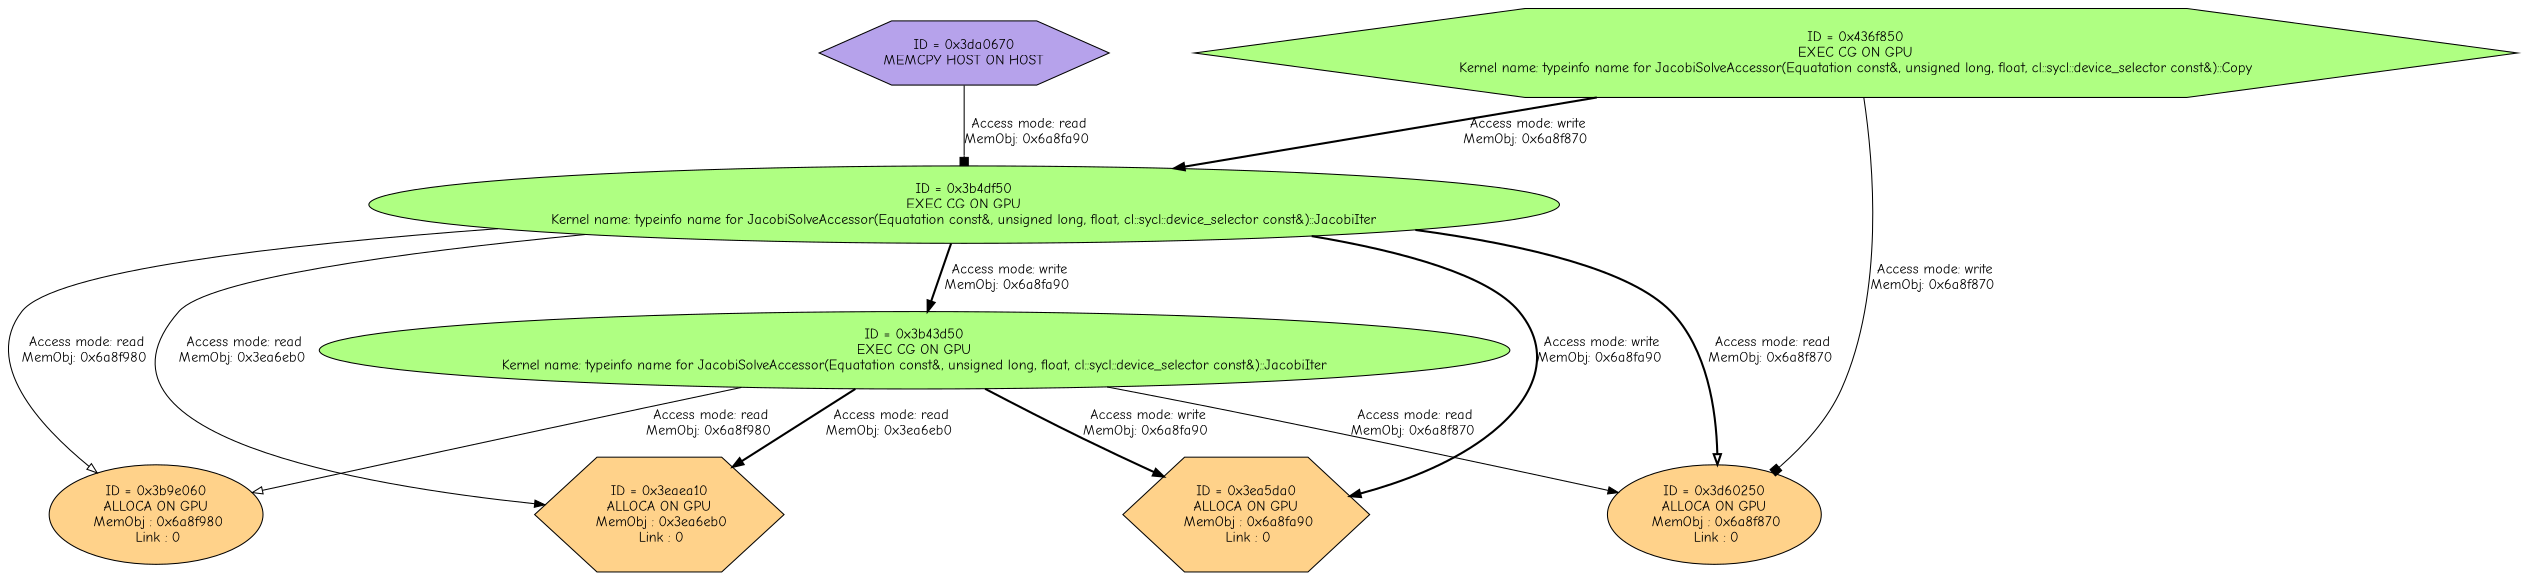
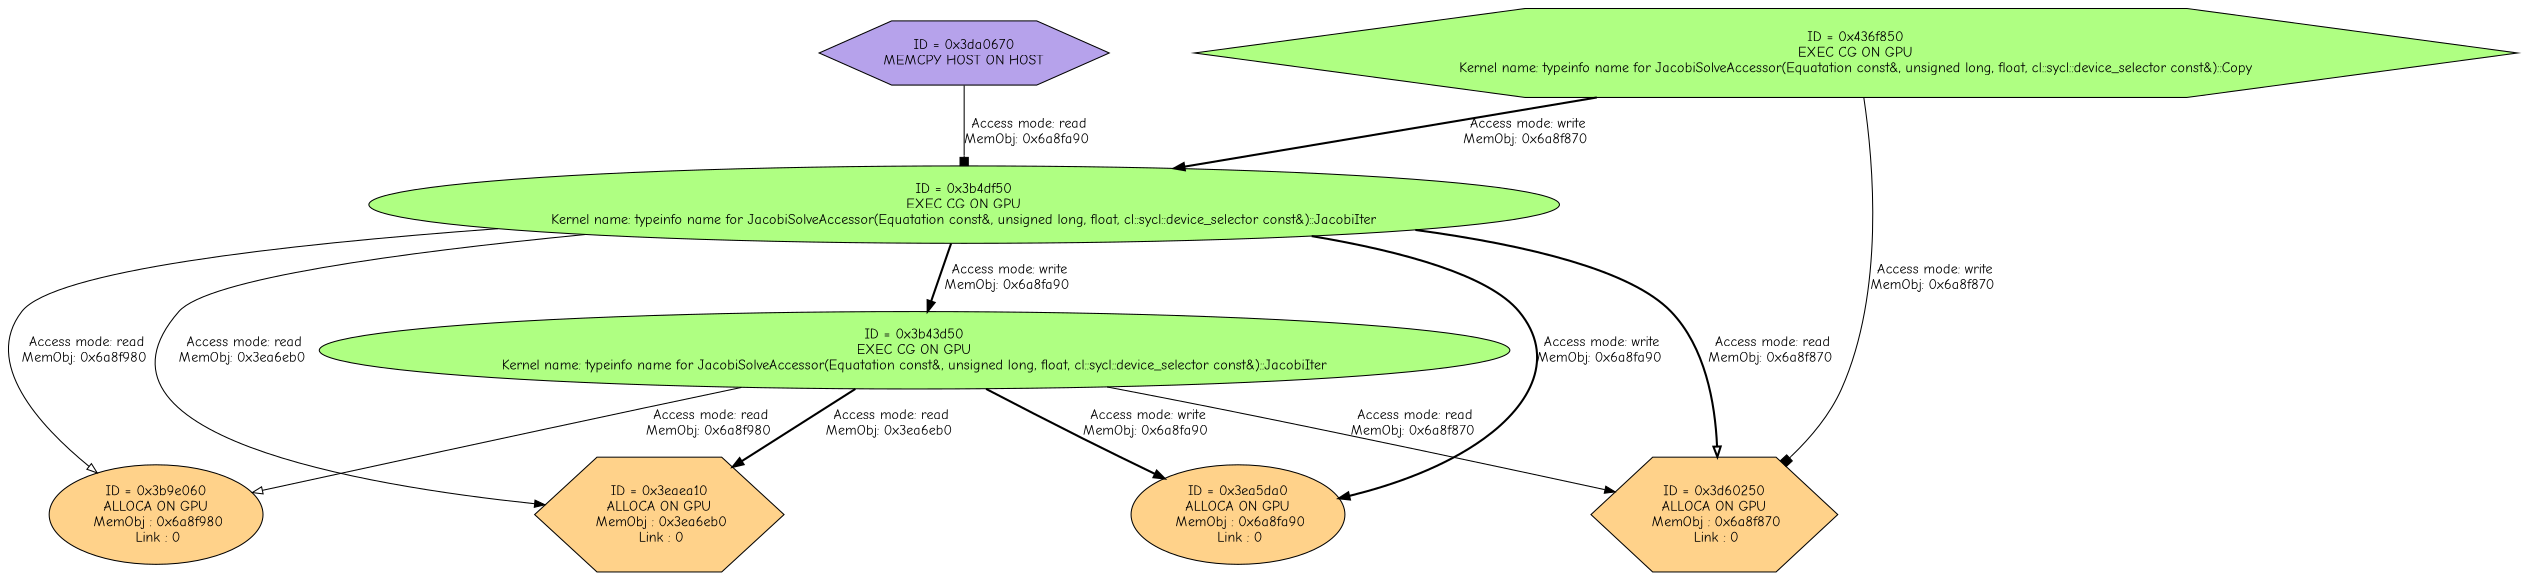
  strict digraph {
    fontname="Comic Neue"
    node [fillcolor="#FFD28A" fontname="Comic Neue" shape=hexagon style=filled]
    edge [arrowhead=normal fontname="Comic Neue" style=solid]
    n1 [fillcolor="#B6A2EB" label="ID = 0x3da0670\nMEMCPY HOST ON HOST\n"]
    n2 [fillcolor="#AFFF82" label="ID = 0x3b4df50\nEXEC CG ON GPU\nKernel name: typeinfo name for JacobiSolveAccessor(Equatation const&, unsigned long, float, cl::sycl::device_selector const&)::JacobiIter\n" shape=ellipse]
-   n3 [label="ID = 0x3d60250\nALLOCA ON GPU\n MemObj : 0x6a8f870\n Link : 0\n" shape=ellipse]
+   n3 [label="ID = 0x3d60250\nALLOCA ON GPU\n MemObj : 0x6a8f870\n Link : 0\n"]
    n4 [label="ID = 0x3b9e060\nALLOCA ON GPU\n MemObj : 0x6a8f980\n Link : 0\n" shape=ellipse]
    n5 [label="ID = 0x3eaea10\nALLOCA ON GPU\n MemObj : 0x3ea6eb0\n Link : 0\n"]
-   n6 [label="ID = 0x3ea5da0\nALLOCA ON GPU\n MemObj : 0x6a8fa90\n Link : 0\n"]
+   n6 [label="ID = 0x3ea5da0\nALLOCA ON GPU\n MemObj : 0x6a8fa90\n Link : 0\n" shape=ellipse]
    n7 [fillcolor="#AFFF82" label="ID = 0x3b43d50\nEXEC CG ON GPU\nKernel name: typeinfo name for JacobiSolveAccessor(Equatation const&, unsigned long, float, cl::sycl::device_selector const&)::JacobiIter\n" shape=ellipse]
    n8 [fillcolor="#AFFF82" label="ID = 0x436f850\nEXEC CG ON GPU\nKernel name: typeinfo name for JacobiSolveAccessor(Equatation const&, unsigned long, float, cl::sycl::device_selector const&)::Copy\n"]
    n1 -> n2 [arrowhead=box label="Access mode: read\nMemObj: 0x6a8fa90 "]
    n2 -> n3 [arrowhead=onormal label="Access mode: read\nMemObj: 0x6a8f870 " style=bold]
    n2 -> n4 [arrowhead=onormal label="Access mode: read\nMemObj: 0x6a8f980 "]
    n2 -> n5 [label="Access mode: read\nMemObj: 0x3ea6eb0 "]
    n2 -> n6 [label="Access mode: write\nMemObj: 0x6a8fa90 " style=bold]
    n2 -> n7 [label="Access mode: write\nMemObj: 0x6a8fa90 " style=bold]
    n7 -> n3 [label="Access mode: read\nMemObj: 0x6a8f870 "]
    n7 -> n4 [arrowhead=onormal label="Access mode: read\nMemObj: 0x6a8f980 "]
    n7 -> n5 [label="Access mode: read\nMemObj: 0x3ea6eb0 " style=bold]
    n7 -> n6 [label="Access mode: write\nMemObj: 0x6a8fa90 " style=bold]
    n8 -> n2 [label="Access mode: write\nMemObj: 0x6a8f870 " style=bold]
    n8 -> n3 [arrowhead=box label="Access mode: write\nMemObj: 0x6a8f870 "]
  }
